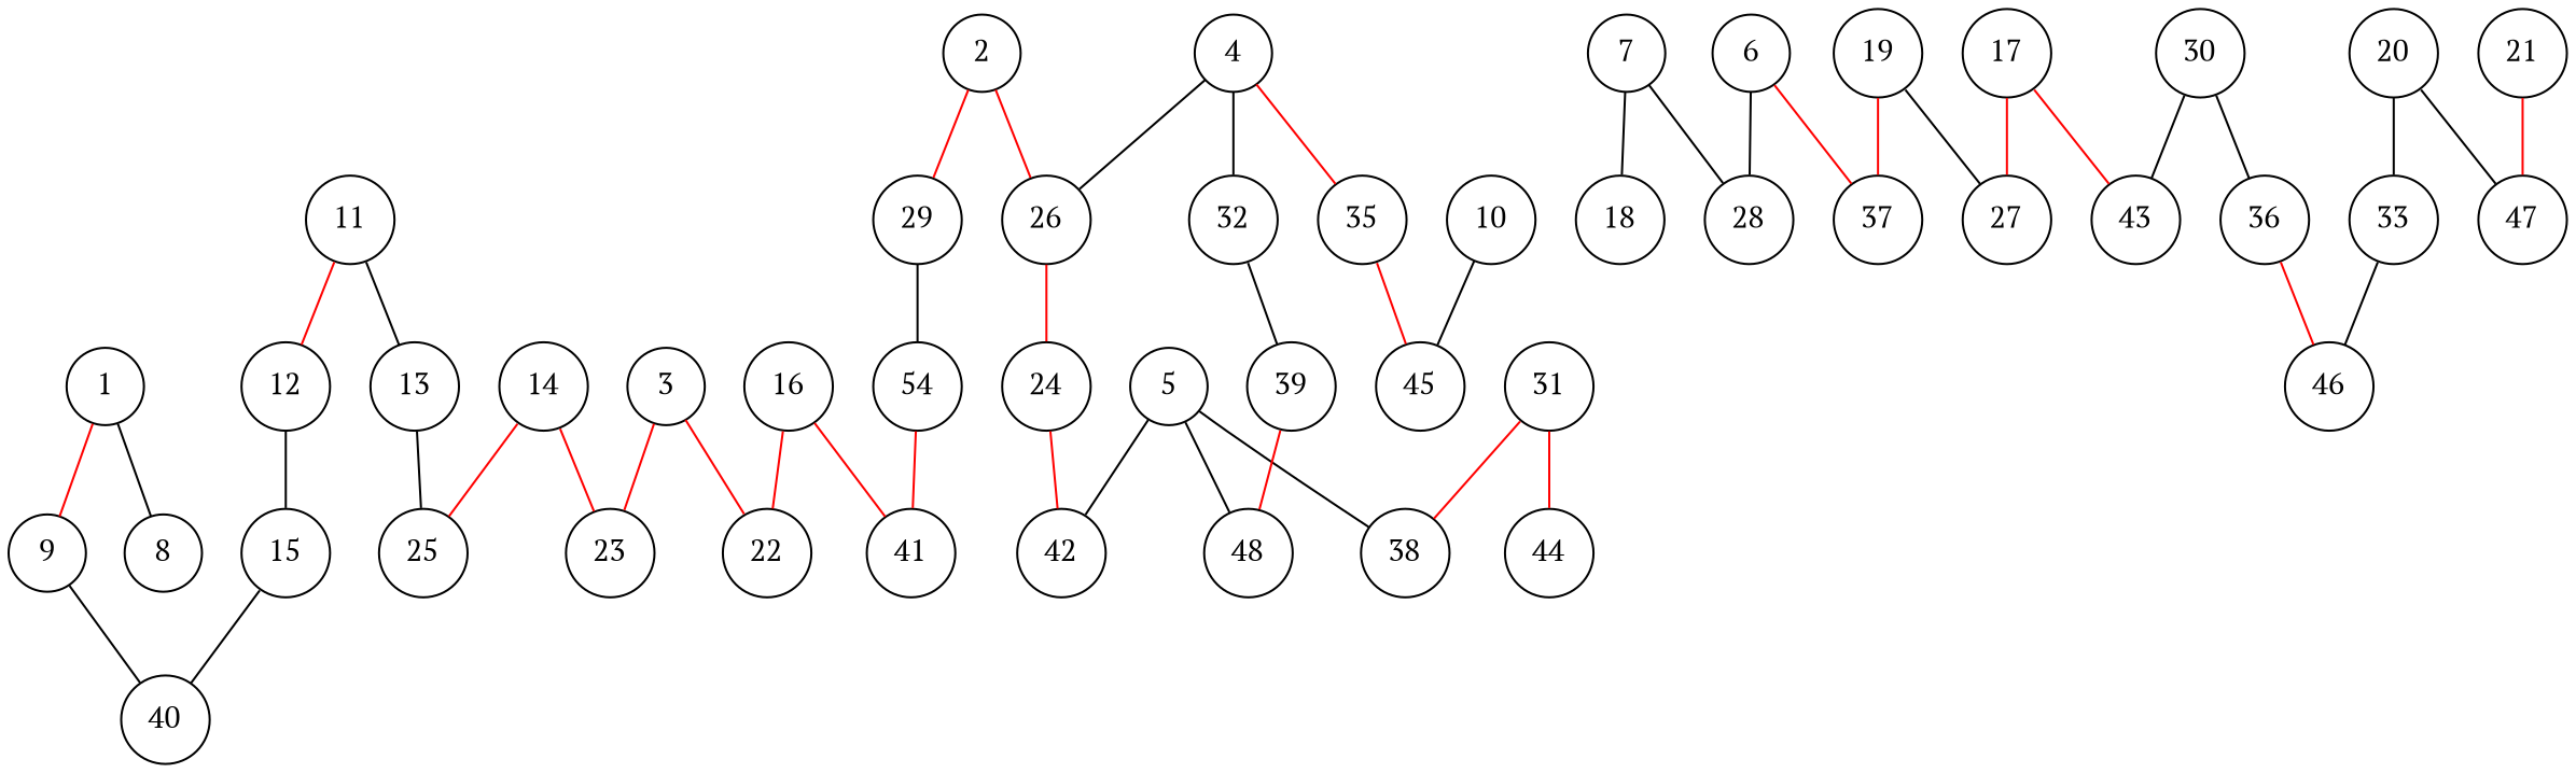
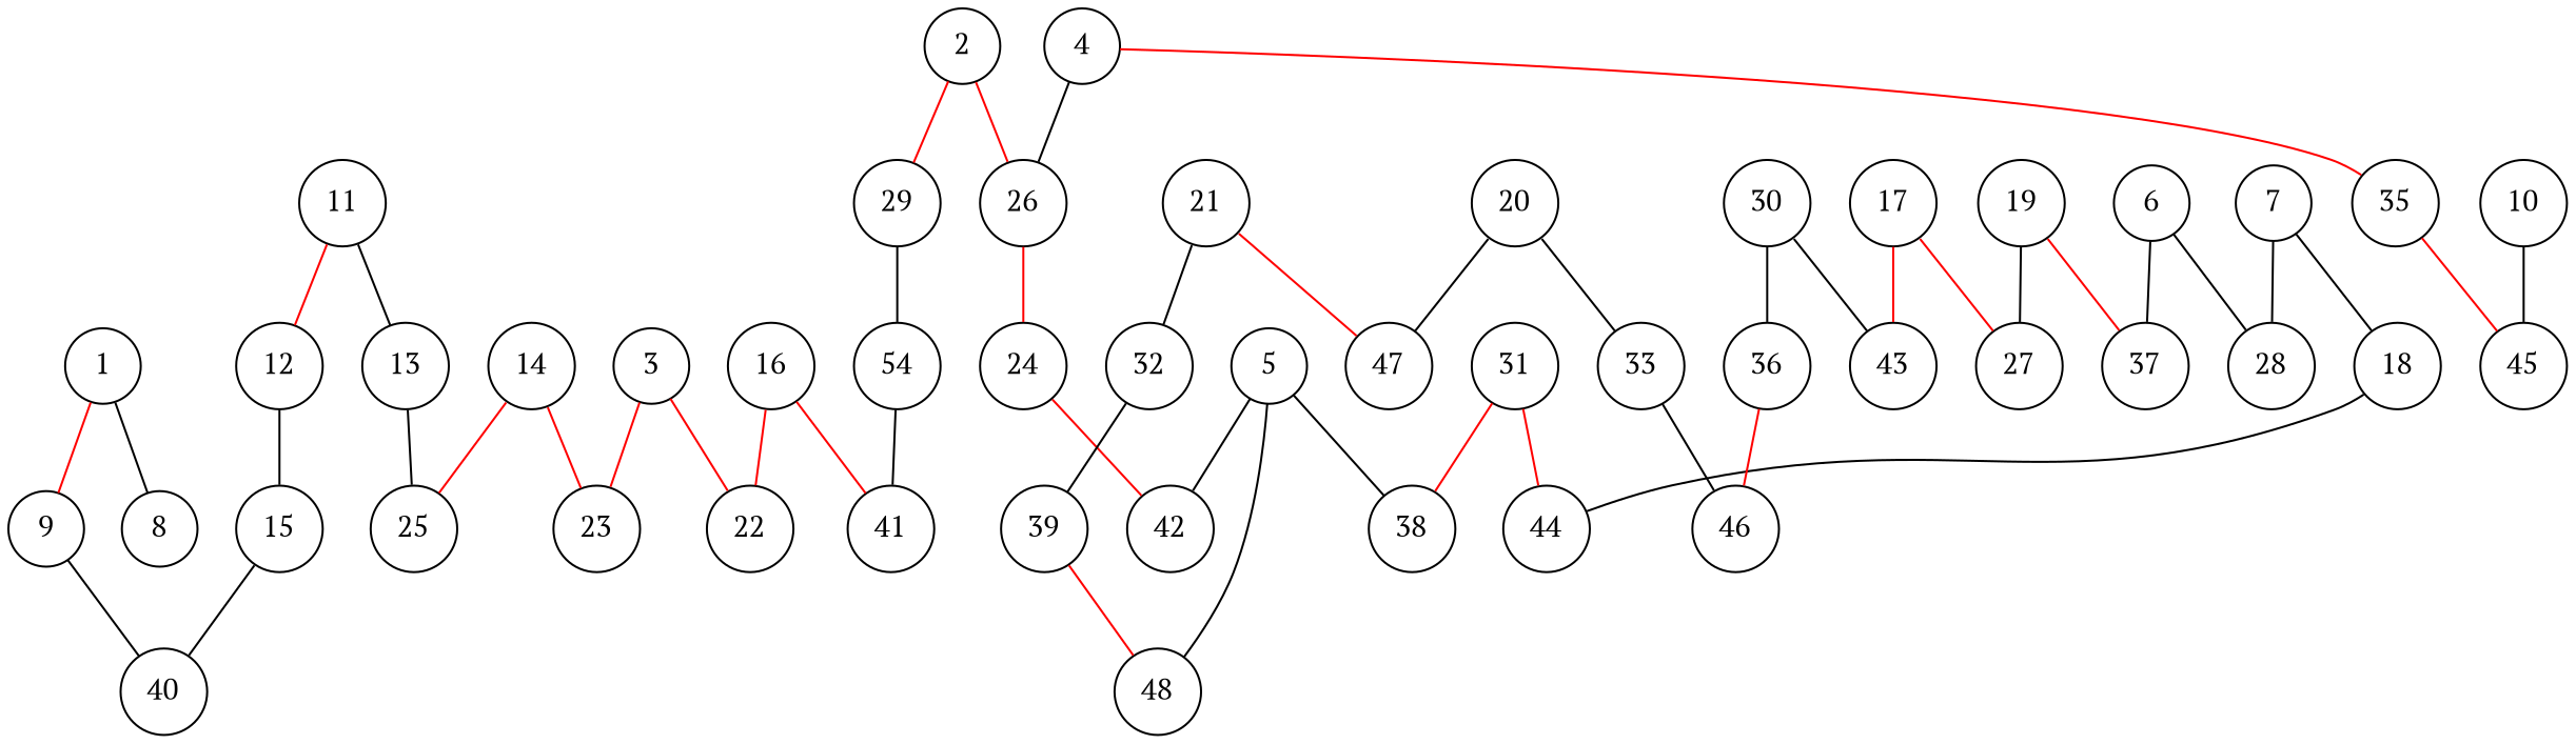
  graph {
    fontname="PT Serif"
    node [fillcolor=white fontname="PT Serif" shape=circle]
    edge [color=black fontname="PT Serif"]
    1
    8
    9
    40
    2
    26
    29
    24
    n9 [label=54]
    3
    22
    23
    4
    35
    45
    5
    42
    48
    38
    6
    28
    37
    7
    18
    44
    10
    11
    12
    13
    15
    25
    14
    16
    41
    17
    27
    43
    19
    20
    33
    47
    46
    21
    32
    39
    30
    36
    31
    1 -- 8
    1 -- 9 [color=red]
    9 -- 40
    2 -- 26 [color=red]
    2 -- 29 [color=red]
    26 -- 24 [color=red]
    29 -- n9
    24 -- 42 [color=red]
-   n9 -- 41 [color=red]
+   n9 -- 41
    3 -- 22 [color=red]
    3 -- 23 [color=red]
    4 -- 26
    4 -- 35 [color=red]
    35 -- 45 [color=red]
    5 -- 42
    5 -- 48
    5 -- 38
    6 -- 28
-   6 -- 37 [color=red]
+   6 -- 37
    7 -- 28
    7 -- 18
+   18 -- 44
    10 -- 45
    11 -- 12 [color=red]
    11 -- 13
    12 -- 15
    13 -- 25
    15 -- 40
    14 -- 23 [color=red]
    14 -- 25 [color=red]
    16 -- 22 [color=red]
    16 -- 41 [color=red]
    17 -- 27 [color=red]
    17 -- 43 [color=red]
    19 -- 37 [color=red]
    19 -- 27
    20 -- 33
    20 -- 47
    33 -- 46
    21 -- 47 [color=red]
-   4 -- 32
+   21 -- 32
    32 -- 39
    39 -- 48 [color=red]
    30 -- 43
    30 -- 36
    36 -- 46 [color=red]
    31 -- 38 [color=red]
    31 -- 44 [color=red]
  }
